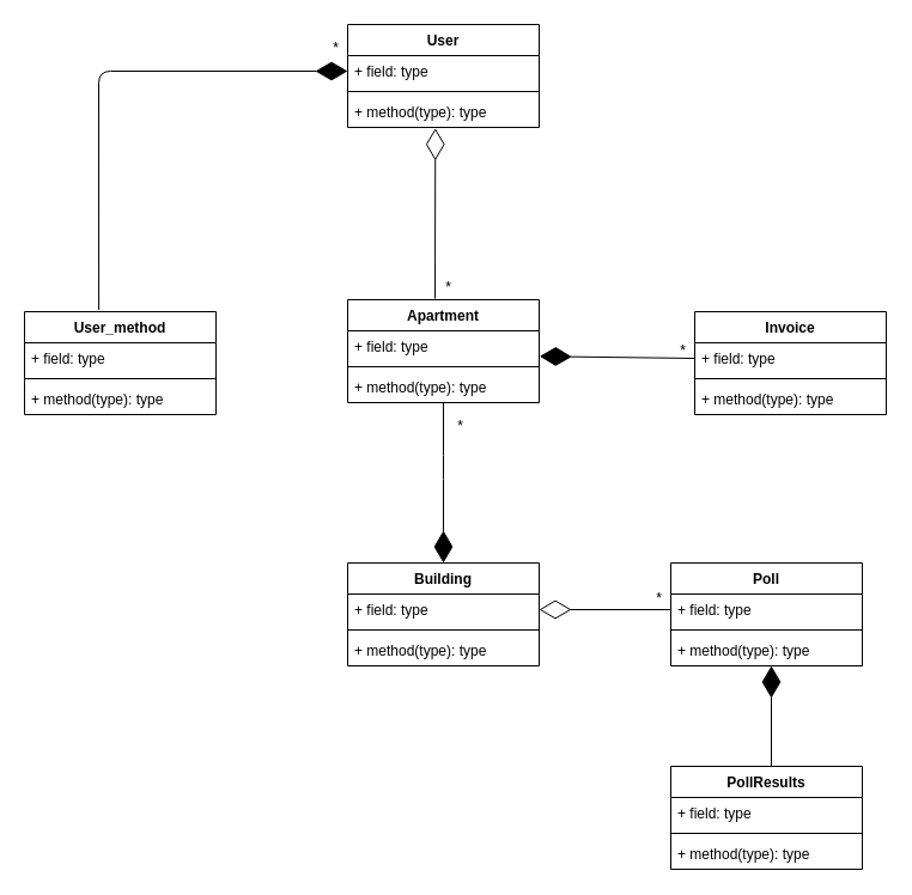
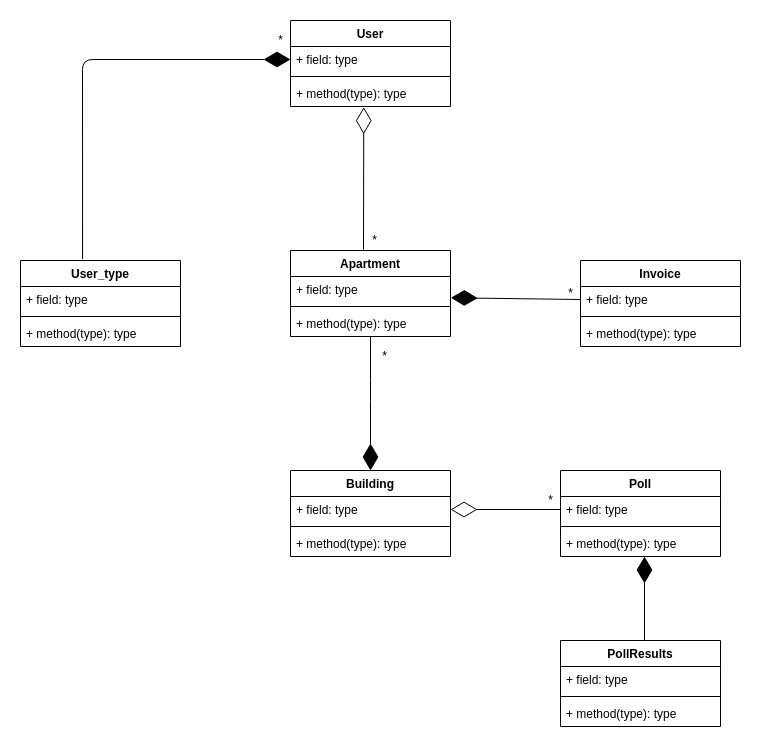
  <mxCell id="0" />
  <mxCell id="1" parent="0" />
  <mxCell id="2" value="User" style="swimlane;fontStyle=1;align=center;verticalAlign=top;childLayout=stackLayout;horizontal=1;startSize=26;horizontalStack=0;resizeParent=1;resizeParentMax=0;resizeLast=0;collapsible=1;marginBottom=0;" vertex="1" parent="1"><mxGeometry x="290" y="20" width="160" height="86" as="geometry" /></mxCell>
  <mxCell id="3" value="+ field: type" style="text;strokeColor=none;fillColor=none;align=left;verticalAlign=top;spacingLeft=4;spacingRight=4;overflow=hidden;rotatable=0;points=[[0,0.5],[1,0.5]];portConstraint=eastwest;" vertex="1" parent="2"><mxGeometry y="26" width="160" height="26" as="geometry" /></mxCell>
  <mxCell id="4" value="" style="line;strokeWidth=1;fillColor=none;align=left;verticalAlign=middle;spacingTop=-1;spacingLeft=3;spacingRight=3;rotatable=0;labelPosition=right;points=[];portConstraint=eastwest;" vertex="1" parent="2"><mxGeometry y="52" width="160" height="8" as="geometry" /></mxCell>
  <mxCell id="5" value="+ method(type): type" style="text;strokeColor=none;fillColor=none;align=left;verticalAlign=top;spacingLeft=4;spacingRight=4;overflow=hidden;rotatable=0;points=[[0,0.5],[1,0.5]];portConstraint=eastwest;" vertex="1" parent="2"><mxGeometry y="60" width="160" height="26" as="geometry" /></mxCell>
  <mxCell id="6" value="" style="endArrow=diamondThin;endFill=1;endSize=24;html=1;exitX=0.388;exitY=-0.018;exitDx=0;exitDy=0;exitPerimeter=0;entryX=0;entryY=0.5;entryDx=0;entryDy=0;" edge="1" parent="1" source="22" target="3"><mxGeometry width="160" relative="1" as="geometry"><mxPoint x="240" y="380" as="sourcePoint" /><mxPoint x="400" y="380" as="targetPoint" /><Array as="points"><mxPoint x="82" y="59" /></Array></mxGeometry></mxCell>
  <mxCell id="7" value="Apartment&#10;" style="swimlane;fontStyle=1;align=center;verticalAlign=top;childLayout=stackLayout;horizontal=1;startSize=26;horizontalStack=0;resizeParent=1;resizeParentMax=0;resizeLast=0;collapsible=1;marginBottom=0;" vertex="1" parent="1"><mxGeometry x="290" y="250" width="160" height="86" as="geometry" /></mxCell>
  <mxCell id="8" value="+ field: type" style="text;strokeColor=none;fillColor=none;align=left;verticalAlign=top;spacingLeft=4;spacingRight=4;overflow=hidden;rotatable=0;points=[[0,0.5],[1,0.5]];portConstraint=eastwest;" vertex="1" parent="7"><mxGeometry y="26" width="160" height="26" as="geometry" /></mxCell>
  <mxCell id="9" value="" style="line;strokeWidth=1;fillColor=none;align=left;verticalAlign=middle;spacingTop=-1;spacingLeft=3;spacingRight=3;rotatable=0;labelPosition=right;points=[];portConstraint=eastwest;" vertex="1" parent="7"><mxGeometry y="52" width="160" height="8" as="geometry" /></mxCell>
  <mxCell id="10" value="+ method(type): type" style="text;strokeColor=none;fillColor=none;align=left;verticalAlign=top;spacingLeft=4;spacingRight=4;overflow=hidden;rotatable=0;points=[[0,0.5],[1,0.5]];portConstraint=eastwest;" vertex="1" parent="7"><mxGeometry y="60" width="160" height="26" as="geometry" /></mxCell>
  <mxCell id="11" value="" style="endArrow=diamondThin;endFill=0;endSize=24;html=1;entryX=0.458;entryY=1.027;entryDx=0;entryDy=0;entryPerimeter=0;" edge="1" parent="1" target="5"><mxGeometry width="160" relative="1" as="geometry"><mxPoint x="363" y="249" as="sourcePoint" /><mxPoint x="400" y="380" as="targetPoint" /><Array as="points" /></mxGeometry></mxCell>
  <mxCell id="12" value="Building&#10;" style="swimlane;fontStyle=1;align=center;verticalAlign=top;childLayout=stackLayout;horizontal=1;startSize=26;horizontalStack=0;resizeParent=1;resizeParentMax=0;resizeLast=0;collapsible=1;marginBottom=0;" vertex="1" parent="1"><mxGeometry x="290" y="470" width="160" height="86" as="geometry" /></mxCell>
  <mxCell id="13" value="+ field: type" style="text;strokeColor=none;fillColor=none;align=left;verticalAlign=top;spacingLeft=4;spacingRight=4;overflow=hidden;rotatable=0;points=[[0,0.5],[1,0.5]];portConstraint=eastwest;" vertex="1" parent="12"><mxGeometry y="26" width="160" height="26" as="geometry" /></mxCell>
  <mxCell id="14" value="" style="line;strokeWidth=1;fillColor=none;align=left;verticalAlign=middle;spacingTop=-1;spacingLeft=3;spacingRight=3;rotatable=0;labelPosition=right;points=[];portConstraint=eastwest;" vertex="1" parent="12"><mxGeometry y="52" width="160" height="8" as="geometry" /></mxCell>
  <mxCell id="15" value="+ method(type): type" style="text;strokeColor=none;fillColor=none;align=left;verticalAlign=top;spacingLeft=4;spacingRight=4;overflow=hidden;rotatable=0;points=[[0,0.5],[1,0.5]];portConstraint=eastwest;" vertex="1" parent="12"><mxGeometry y="60" width="160" height="26" as="geometry" /></mxCell>
  <mxCell id="16" value="" style="endArrow=diamondThin;endFill=1;endSize=24;html=1;entryX=0.5;entryY=0;entryDx=0;entryDy=0;" edge="1" parent="1" source="10" target="12"><mxGeometry width="160" relative="1" as="geometry"><mxPoint x="224" y="420" as="sourcePoint" /><mxPoint x="384" y="420" as="targetPoint" /><Array as="points"><mxPoint x="370" y="390" /></Array></mxGeometry></mxCell>
  <mxCell id="17" value="" style="endArrow=diamondThin;endFill=1;endSize=24;html=1;entryX=1.002;entryY=0.819;entryDx=0;entryDy=0;entryPerimeter=0;exitX=0;exitY=0.5;exitDx=0;exitDy=0;" edge="1" parent="1" source="19" target="8"><mxGeometry width="160" relative="1" as="geometry"><mxPoint x="240" y="380" as="sourcePoint" /><mxPoint x="400" y="380" as="targetPoint" /></mxGeometry></mxCell>
  <mxCell id="18" value="Invoice&#10;" style="swimlane;fontStyle=1;align=center;verticalAlign=top;childLayout=stackLayout;horizontal=1;startSize=26;horizontalStack=0;resizeParent=1;resizeParentMax=0;resizeLast=0;collapsible=1;marginBottom=0;" vertex="1" parent="1"><mxGeometry x="580" y="260" width="160" height="86" as="geometry" /></mxCell>
  <mxCell id="19" value="+ field: type" style="text;strokeColor=none;fillColor=none;align=left;verticalAlign=top;spacingLeft=4;spacingRight=4;overflow=hidden;rotatable=0;points=[[0,0.5],[1,0.5]];portConstraint=eastwest;" vertex="1" parent="18"><mxGeometry y="26" width="160" height="26" as="geometry" /></mxCell>
  <mxCell id="20" value="" style="line;strokeWidth=1;fillColor=none;align=left;verticalAlign=middle;spacingTop=-1;spacingLeft=3;spacingRight=3;rotatable=0;labelPosition=right;points=[];portConstraint=eastwest;" vertex="1" parent="18"><mxGeometry y="52" width="160" height="8" as="geometry" /></mxCell>
  <mxCell id="21" value="+ method(type): type" style="text;strokeColor=none;fillColor=none;align=left;verticalAlign=top;spacingLeft=4;spacingRight=4;overflow=hidden;rotatable=0;points=[[0,0.5],[1,0.5]];portConstraint=eastwest;" vertex="1" parent="18"><mxGeometry y="60" width="160" height="26" as="geometry" /></mxCell>
- <mxCell id="22" value="User_method" style="swimlane;fontStyle=1;align=center;verticalAlign=top;childLayout=stackLayout;horizontal=1;startSize=26;horizontalStack=0;resizeParent=1;resizeParentMax=0;resizeLast=0;collapsible=1;marginBottom=0;" vertex="1" parent="1"><mxGeometry x="20" y="260" width="160" height="86" as="geometry" /></mxCell>
+ <mxCell id="22" value="User_type" style="swimlane;fontStyle=1;align=center;verticalAlign=top;childLayout=stackLayout;horizontal=1;startSize=26;horizontalStack=0;resizeParent=1;resizeParentMax=0;resizeLast=0;collapsible=1;marginBottom=0;" vertex="1" parent="1"><mxGeometry x="20" y="260" width="160" height="86" as="geometry" /></mxCell>
  <mxCell id="23" value="+ field: type" style="text;strokeColor=none;fillColor=none;align=left;verticalAlign=top;spacingLeft=4;spacingRight=4;overflow=hidden;rotatable=0;points=[[0,0.5],[1,0.5]];portConstraint=eastwest;" vertex="1" parent="22"><mxGeometry y="26" width="160" height="26" as="geometry" /></mxCell>
  <mxCell id="24" value="" style="line;strokeWidth=1;fillColor=none;align=left;verticalAlign=middle;spacingTop=-1;spacingLeft=3;spacingRight=3;rotatable=0;labelPosition=right;points=[];portConstraint=eastwest;" vertex="1" parent="22"><mxGeometry y="52" width="160" height="8" as="geometry" /></mxCell>
  <mxCell id="25" value="+ method(type): type" style="text;strokeColor=none;fillColor=none;align=left;verticalAlign=top;spacingLeft=4;spacingRight=4;overflow=hidden;rotatable=0;points=[[0,0.5],[1,0.5]];portConstraint=eastwest;" vertex="1" parent="22"><mxGeometry y="60" width="160" height="26" as="geometry" /></mxCell>
  <mxCell id="26" value="Poll&#10;" style="swimlane;fontStyle=1;align=center;verticalAlign=top;childLayout=stackLayout;horizontal=1;startSize=26;horizontalStack=0;resizeParent=1;resizeParentMax=0;resizeLast=0;collapsible=1;marginBottom=0;" vertex="1" parent="1"><mxGeometry x="560" y="470" width="160" height="86" as="geometry" /></mxCell>
  <mxCell id="27" value="+ field: type" style="text;strokeColor=none;fillColor=none;align=left;verticalAlign=top;spacingLeft=4;spacingRight=4;overflow=hidden;rotatable=0;points=[[0,0.5],[1,0.5]];portConstraint=eastwest;" vertex="1" parent="26"><mxGeometry y="26" width="160" height="26" as="geometry" /></mxCell>
  <mxCell id="28" value="" style="line;strokeWidth=1;fillColor=none;align=left;verticalAlign=middle;spacingTop=-1;spacingLeft=3;spacingRight=3;rotatable=0;labelPosition=right;points=[];portConstraint=eastwest;" vertex="1" parent="26"><mxGeometry y="52" width="160" height="8" as="geometry" /></mxCell>
  <mxCell id="29" value="+ method(type): type" style="text;strokeColor=none;fillColor=none;align=left;verticalAlign=top;spacingLeft=4;spacingRight=4;overflow=hidden;rotatable=0;points=[[0,0.5],[1,0.5]];portConstraint=eastwest;" vertex="1" parent="26"><mxGeometry y="60" width="160" height="26" as="geometry" /></mxCell>
  <mxCell id="30" value="" style="endArrow=diamondThin;endFill=0;endSize=24;html=1;exitX=0;exitY=0.5;exitDx=0;exitDy=0;entryX=1;entryY=0.5;entryDx=0;entryDy=0;" edge="1" parent="1" source="27" target="13"><mxGeometry width="160" relative="1" as="geometry"><mxPoint x="180" y="380" as="sourcePoint" /><mxPoint x="340" y="380" as="targetPoint" /></mxGeometry></mxCell>
  <mxCell id="31" value="*" style="text;html=1;resizable=0;autosize=1;align=center;verticalAlign=middle;points=[];fillColor=none;strokeColor=none;rounded=0;" vertex="1" parent="1"><mxGeometry x="270" y="30" width="20" height="20" as="geometry" /></mxCell>
  <mxCell id="32" value="*" style="text;html=1;resizable=0;autosize=1;align=center;verticalAlign=middle;points=[];fillColor=none;strokeColor=none;rounded=0;" vertex="1" parent="1"><mxGeometry x="364" y="230" width="20" height="20" as="geometry" /></mxCell>
  <mxCell id="33" value="*" style="text;html=1;resizable=0;autosize=1;align=center;verticalAlign=middle;points=[];fillColor=none;strokeColor=none;rounded=0;" vertex="1" parent="1"><mxGeometry x="560" y="283" width="20" height="20" as="geometry" /></mxCell>
  <mxCell id="34" value="*" style="text;html=1;resizable=0;autosize=1;align=center;verticalAlign=middle;points=[];fillColor=none;strokeColor=none;rounded=0;" vertex="1" parent="1"><mxGeometry x="540" y="490" width="20" height="20" as="geometry" /></mxCell>
  <mxCell id="35" value="*" style="text;html=1;resizable=0;autosize=1;align=center;verticalAlign=middle;points=[];fillColor=none;strokeColor=none;rounded=0;" vertex="1" parent="1"><mxGeometry x="373.5" y="346" width="20" height="20" as="geometry" /></mxCell>
  <mxCell id="36" value="PollResults" style="swimlane;fontStyle=1;align=center;verticalAlign=top;childLayout=stackLayout;horizontal=1;startSize=26;horizontalStack=0;resizeParent=1;resizeParentMax=0;resizeLast=0;collapsible=1;marginBottom=0;" vertex="1" parent="1"><mxGeometry x="560" y="640" width="160" height="86" as="geometry" /></mxCell>
  <mxCell id="37" value="+ field: type" style="text;strokeColor=none;fillColor=none;align=left;verticalAlign=top;spacingLeft=4;spacingRight=4;overflow=hidden;rotatable=0;points=[[0,0.5],[1,0.5]];portConstraint=eastwest;" vertex="1" parent="36"><mxGeometry y="26" width="160" height="26" as="geometry" /></mxCell>
  <mxCell id="38" value="" style="line;strokeWidth=1;fillColor=none;align=left;verticalAlign=middle;spacingTop=-1;spacingLeft=3;spacingRight=3;rotatable=0;labelPosition=right;points=[];portConstraint=eastwest;" vertex="1" parent="36"><mxGeometry y="52" width="160" height="8" as="geometry" /></mxCell>
  <mxCell id="39" value="+ method(type): type" style="text;strokeColor=none;fillColor=none;align=left;verticalAlign=top;spacingLeft=4;spacingRight=4;overflow=hidden;rotatable=0;points=[[0,0.5],[1,0.5]];portConstraint=eastwest;" vertex="1" parent="36"><mxGeometry y="60" width="160" height="26" as="geometry" /></mxCell>
  <mxCell id="40" value="" style="endArrow=diamondThin;endFill=1;endSize=24;html=1;entryX=0.525;entryY=1;entryDx=0;entryDy=0;entryPerimeter=0;" edge="1" parent="1" target="29"><mxGeometry width="160" relative="1" as="geometry"><mxPoint x="644" y="640" as="sourcePoint" /><mxPoint x="730" y="500" as="targetPoint" /></mxGeometry></mxCell>
